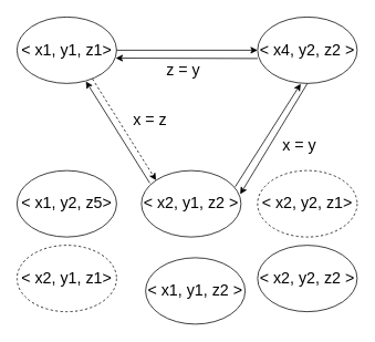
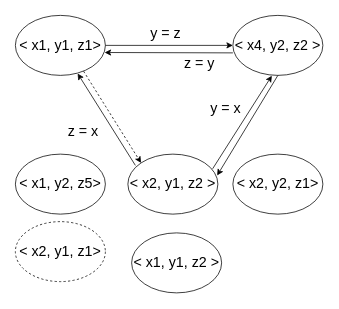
  <mxCell id="0" />
  <mxCell id="1" parent="0" />
  <mxCell id="2" value="&amp;lt; x1, y1, z1&amp;gt;" style="ellipse;whiteSpace=wrap;html=1;fontSize=19;fillColor=none;" parent="1" vertex="1"><mxGeometry x="20" y="20" width="120" height="80" as="geometry" /></mxCell>
  <mxCell id="3" value="&amp;lt; x2, y1, z1&amp;gt;" style="ellipse;whiteSpace=wrap;html=1;fontSize=19;fillColor=none;dashed=1;" parent="1" vertex="1"><mxGeometry x="20" y="295" width="120" height="80" as="geometry" /></mxCell>
  <mxCell id="4" value="&amp;lt; x1, y2, z5&amp;gt;" style="ellipse;whiteSpace=wrap;html=1;fontSize=19;fillColor=none;" parent="1" vertex="1"><mxGeometry x="20" y="205" width="120" height="80" as="geometry" /></mxCell>
  <mxCell id="5" value="&amp;lt; x4, y2, z2 &amp;gt;" style="ellipse;whiteSpace=wrap;html=1;fontSize=19;fillColor=none;" parent="1" vertex="1"><mxGeometry x="310" y="20" width="120" height="80" as="geometry" /></mxCell>
- <mxCell id="6" value="&amp;lt; x2, y2, z1&amp;gt;" style="ellipse;whiteSpace=wrap;html=1;fontSize=19;fillColor=none;dashed=1;" parent="1" vertex="1"><mxGeometry x="310" y="205" width="120" height="80" as="geometry" /></mxCell>
- <mxCell id="7" value="&amp;lt; x2, y2, z2 &amp;gt;" style="ellipse;whiteSpace=wrap;html=1;fontSize=19;fillColor=none;" parent="1" vertex="1"><mxGeometry x="310" y="295" width="120" height="80" as="geometry" /></mxCell>
+ <mxCell id="6" value="&amp;lt; x2, y2, z1&amp;gt;" style="ellipse;whiteSpace=wrap;html=1;fontSize=19;fillColor=none;" parent="1" vertex="1"><mxGeometry x="310" y="205" width="120" height="80" as="geometry" /></mxCell>
  <mxCell id="8" value="&amp;lt; x1, y1, z2 &amp;gt;" style="ellipse;whiteSpace=wrap;html=1;fontSize=19;fillColor=none;" parent="1" vertex="1"><mxGeometry x="175" y="310" width="120" height="80" as="geometry" /></mxCell>
  <mxCell id="9" value="&amp;lt; x2, y1, z2 &amp;gt;" style="ellipse;whiteSpace=wrap;html=1;fontSize=19;fillColor=none;" parent="1" vertex="1"><mxGeometry x="170" y="205" width="120" height="80" as="geometry" /></mxCell>
- <mxCell id="10" value="x = z" style="text;html=1;align=center;verticalAlign=middle;resizable=0;points=[];autosize=1;strokeColor=none;fillColor=none;fontSize=19;" parent="1" vertex="1"><mxGeometry x="150" y="130" width="60" height="30" as="geometry" /></mxCell>
- <mxCell id="13" value="z = y" style="text;html=1;align=center;verticalAlign=middle;resizable=0;points=[];autosize=1;strokeColor=none;fillColor=none;fontSize=19;" parent="1" vertex="1"><mxGeometry x="190" y="70" width="60" height="30" as="geometry" /></mxCell>
+ <mxCell id="11" value="y = z" style="text;html=1;align=center;verticalAlign=middle;resizable=0;points=[];autosize=1;strokeColor=none;fillColor=none;fontSize=19;" parent="1" vertex="1"><mxGeometry x="190" y="30" width="60" height="30" as="geometry" /></mxCell>
+ <mxCell id="12" value="z = x" style="text;html=1;align=center;verticalAlign=middle;resizable=0;points=[];autosize=1;strokeColor=none;fillColor=none;fontSize=19;" parent="1" vertex="1"><mxGeometry x="80" y="160" width="60" height="30" as="geometry" /></mxCell>
+ <mxCell id="13" value="z = y" style="text;html=1;align=center;verticalAlign=middle;resizable=0;points=[];autosize=1;strokeColor=none;fillColor=none;fontSize=19;" parent="1" vertex="1"><mxGeometry x="235" y="70" width="60" height="30" as="geometry" /></mxCell>
  <mxCell id="14" value="" style="endArrow=classic;html=1;rounded=0;fontSize=19;exitX=0.758;exitY=0.931;exitDx=0;exitDy=0;exitPerimeter=0;entryX=0;entryY=0;entryDx=0;entryDy=0;dashed=1;" parent="1" source="2" target="9" edge="1"><mxGeometry width="50" height="50" relative="1" as="geometry"><mxPoint x="-40" y="300" as="sourcePoint" /><mxPoint x="10" y="250" as="targetPoint" /></mxGeometry></mxCell>
  <mxCell id="15" value="" style="endArrow=classic;html=1;rounded=0;fontSize=19;entryX=0.692;entryY=0.969;entryDx=0;entryDy=0;entryPerimeter=0;" parent="1" target="2" edge="1"><mxGeometry width="50" height="50" relative="1" as="geometry"><mxPoint x="180" y="220" as="sourcePoint" /><mxPoint x="10" y="250" as="targetPoint" /></mxGeometry></mxCell>
  <mxCell id="16" value="" style="endArrow=classic;html=1;rounded=0;fontSize=19;exitX=0.758;exitY=0.931;exitDx=0;exitDy=0;exitPerimeter=0;" parent="1" target="5" edge="1"><mxGeometry width="50" height="50" relative="1" as="geometry"><mxPoint x="140" y="60" as="sourcePoint" /><mxPoint x="216.614" y="182.236" as="targetPoint" /></mxGeometry></mxCell>
  <mxCell id="17" value="" style="endArrow=classic;html=1;rounded=0;fontSize=19;entryX=0.992;entryY=0.619;entryDx=0;entryDy=0;entryPerimeter=0;" parent="1" target="2" edge="1"><mxGeometry width="50" height="50" relative="1" as="geometry"><mxPoint x="310" y="70" as="sourcePoint" /><mxPoint x="320" y="70" as="targetPoint" /></mxGeometry></mxCell>
  <mxCell id="18" value="" style="endArrow=classic;html=1;rounded=0;fontSize=19;entryX=0.433;entryY=1.006;entryDx=0;entryDy=0;entryPerimeter=0;exitX=0.942;exitY=0.244;exitDx=0;exitDy=0;exitPerimeter=0;" parent="1" source="9" target="5" edge="1"><mxGeometry width="50" height="50" relative="1" as="geometry"><mxPoint x="280" y="230" as="sourcePoint" /><mxPoint x="113.04" y="107.52" as="targetPoint" /></mxGeometry></mxCell>
+ <mxCell id="19" value="y = x" style="text;html=1;align=center;verticalAlign=middle;resizable=0;points=[];autosize=1;strokeColor=none;fillColor=none;fontSize=19;" parent="1" vertex="1"><mxGeometry x="270" y="130" width="60" height="30" as="geometry" /></mxCell>
  <mxCell id="20" value="" style="endArrow=classic;html=1;rounded=0;fontSize=19;exitX=0.5;exitY=1;exitDx=0;exitDy=0;entryX=0.992;entryY=0.356;entryDx=0;entryDy=0;entryPerimeter=0;" parent="1" source="5" target="9" edge="1"><mxGeometry width="50" height="50" relative="1" as="geometry"><mxPoint x="293.04" y="234.52" as="sourcePoint" /><mxPoint x="430" y="235" as="targetPoint" /></mxGeometry></mxCell>
- <mxCell id="21" value="x = y" style="text;html=1;align=center;verticalAlign=middle;resizable=0;points=[];autosize=1;strokeColor=none;fillColor=none;fontSize=19;" parent="1" vertex="1"><mxGeometry x="330" y="160" width="60" height="30" as="geometry" /></mxCell>
